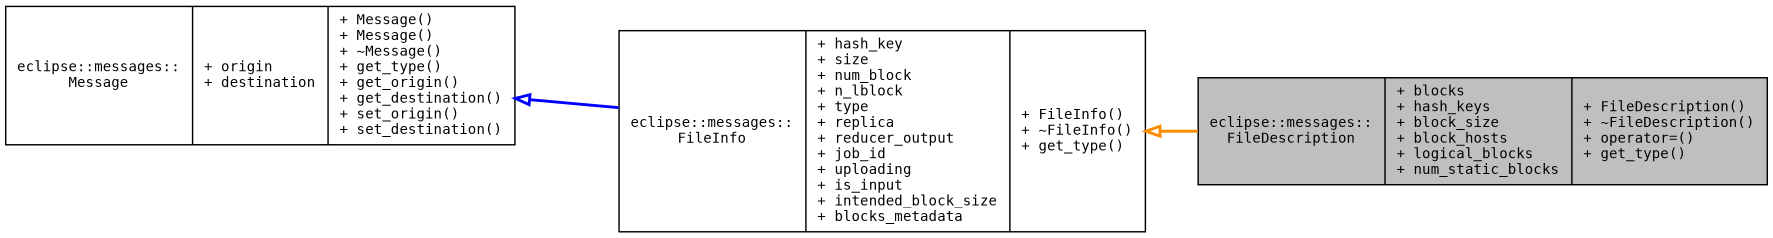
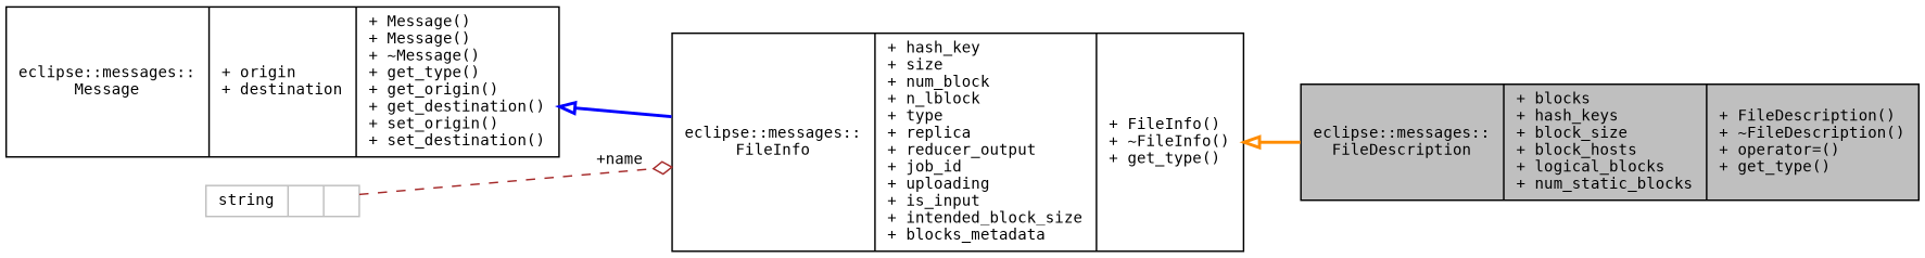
  digraph {
    rankdir=LR
    fontname="DejaVu Sans Mono"
    node [color=black fillcolor=white fontname="DejaVu Sans Mono" fontsize=10 shape=record style=filled]
    edge [arrowtail=onormal dir=back fontname="DejaVu Sans Mono" fontsize=10 labelfontname=Helvetica labelfontsize=10 style=bold]
    n1 [fillcolor=grey75 fontcolor=black height=0.2 label="{eclipse::messages::\lFileDescription\n|+ blocks\l+ hash_keys\l+ block_size\l+ block_hosts\l+ logical_blocks\l+ num_static_blocks\l|+ FileDescription()\l+ ~FileDescription()\l+ operator=()\l+ get_type()\l}" width=0.4]
    n2 [height=0.2 label="{eclipse::messages::\lFileInfo\n|+ hash_key\l+ size\l+ num_block\l+ n_lblock\l+ type\l+ replica\l+ reducer_output\l+ job_id\l+ uploading\l+ is_input\l+ intended_block_size\l+ blocks_metadata\l|+ FileInfo()\l+ ~FileInfo()\l+ get_type()\l}" width=0.4]
    n3 [height=0.2 label="{eclipse::messages::\lMessage\n|+ origin\l+ destination\l|+ Message()\l+ Message()\l+ ~Message()\l+ get_type()\l+ get_origin()\l+ get_destination()\l+ set_origin()\l+ set_destination()\l}" width=0.4]
+   n4 [color=grey75 height=0.2 label="{string\n||}" width=0.4]
    n2 -> n1 [color=darkorange]
    n3 -> n2 [color=blue]
+   n4 -> n2 [arrowhead=odiamond color=brown label=" +name" style=dashed arrowtail="" dir=""]
  }
